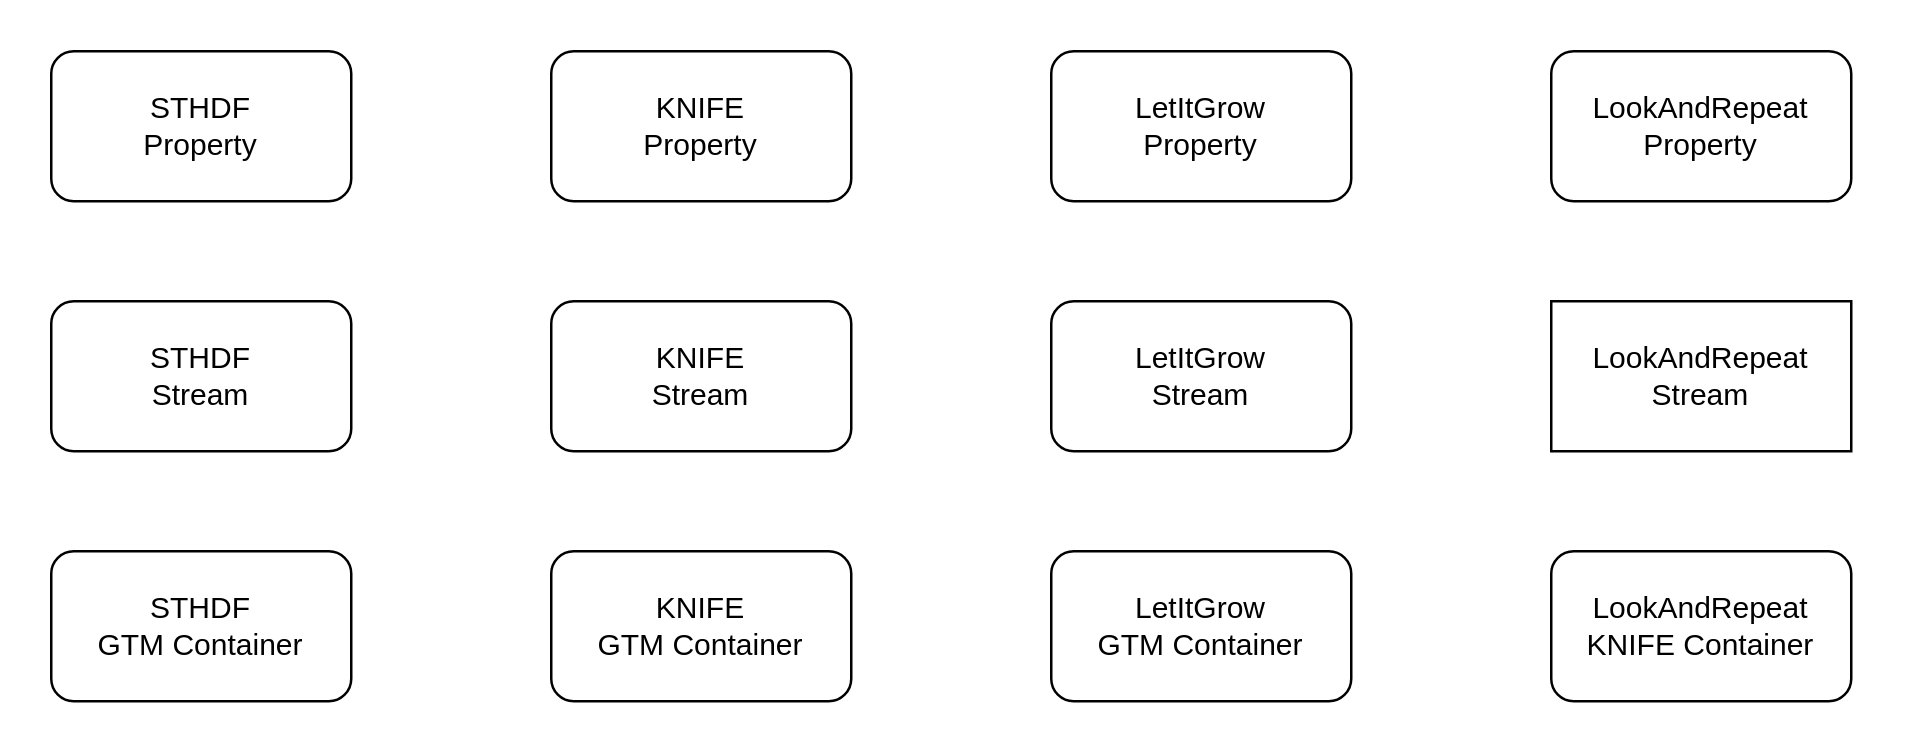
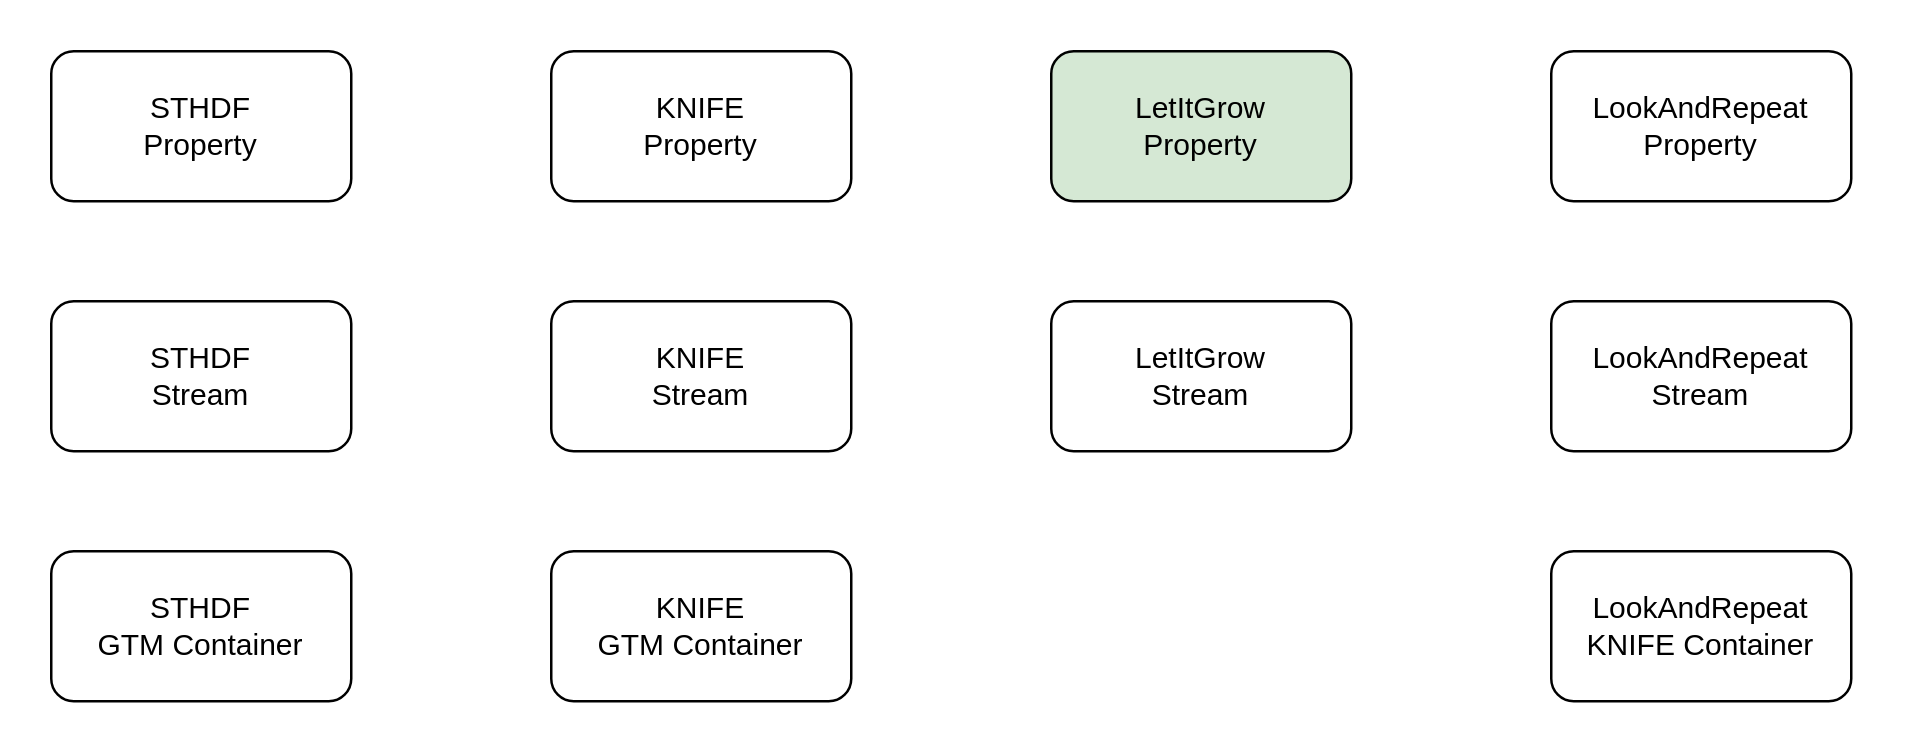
  <mxCell id="0" />
  <mxCell id="1" parent="0" />
  <mxCell id="2" value="STHDF&#10;Property" style="rounded=1;whiteSpace=wrap;html=1;" vertex="1" parent="1"><mxGeometry x="20" y="20" width="120" height="60" as="geometry" /></mxCell>
  <mxCell id="3" value="STHDF&#10;Stream" style="rounded=1;whiteSpace=wrap;html=1;" vertex="1" parent="1"><mxGeometry x="20" y="120" width="120" height="60" as="geometry" /></mxCell>
  <mxCell id="4" value="STHDF&#10;GTM Container" style="rounded=1;whiteSpace=wrap;html=1;" vertex="1" parent="1"><mxGeometry x="20" y="220" width="120" height="60" as="geometry" /></mxCell>
  <mxCell id="5" value="KNIFE&#10;Property" style="rounded=1;whiteSpace=wrap;html=1;" vertex="1" parent="1"><mxGeometry x="220" y="20" width="120" height="60" as="geometry" /></mxCell>
  <mxCell id="6" value="KNIFE&#10;Stream" style="rounded=1;whiteSpace=wrap;html=1;" vertex="1" parent="1"><mxGeometry x="220" y="120" width="120" height="60" as="geometry" /></mxCell>
  <mxCell id="7" value="KNIFE&#10;GTM Container" style="rounded=1;whiteSpace=wrap;html=1;" vertex="1" parent="1"><mxGeometry x="220" y="220" width="120" height="60" as="geometry" /></mxCell>
- <mxCell id="8" value="LetItGrow&#10;Property" style="rounded=1;whiteSpace=wrap;html=1;" vertex="1" parent="1"><mxGeometry x="420" y="20" width="120" height="60" as="geometry" /></mxCell>
+ <mxCell id="8" value="LetItGrow&#10;Property" style="rounded=1;whiteSpace=wrap;html=1;fillColor=#d5e8d4;" vertex="1" parent="1"><mxGeometry x="420" y="20" width="120" height="60" as="geometry" /></mxCell>
  <mxCell id="9" value="LetItGrow&#10;Stream" style="rounded=1;whiteSpace=wrap;html=1;" vertex="1" parent="1"><mxGeometry x="420" y="120" width="120" height="60" as="geometry" /></mxCell>
- <mxCell id="10" value="LetItGrow&#10;GTM Container" style="rounded=1;whiteSpace=wrap;html=1;" vertex="1" parent="1"><mxGeometry x="420" y="220" width="120" height="60" as="geometry" /></mxCell>
  <mxCell id="11" value="LookAndRepeat&#10;Property" style="rounded=1;whiteSpace=wrap;html=1;" vertex="1" parent="1"><mxGeometry x="620" y="20" width="120" height="60" as="geometry" /></mxCell>
- <mxCell id="12" value="LookAndRepeat&#10;Stream" style="whiteSpace=wrap;html=1;rounded=0;" vertex="1" parent="1"><mxGeometry x="620" y="120" width="120" height="60" as="geometry" /></mxCell>
+ <mxCell id="12" value="LookAndRepeat&#10;Stream" style="rounded=1;whiteSpace=wrap;html=1;" vertex="1" parent="1"><mxGeometry x="620" y="120" width="120" height="60" as="geometry" /></mxCell>
  <mxCell id="13" value="LookAndRepeat&#10;KNIFE Container" style="rounded=1;whiteSpace=wrap;html=1;" vertex="1" parent="1"><mxGeometry x="620" y="220" width="120" height="60" as="geometry" /></mxCell>
